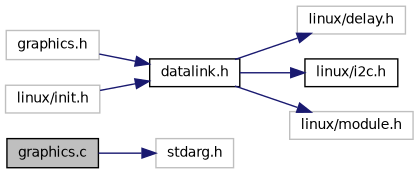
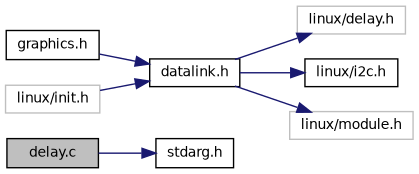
  digraph {
    rankdir=LR
    node [color=black fillcolor=white fontname=Helvetica fontsize=10 shape=record style=filled]
    edge [color=midnightblue fontname=Helvetica fontsize=10 labelfontname=Helvetica labelfontsize=10 style=solid]
-   n1 [fillcolor=grey75 fontcolor=black height=0.2 label="graphics.c" width=0.4]
-   n2 [color=grey75 height=0.2 label="stdarg.h" width=0.4]
-   n3 [color=grey75 height=0.2 label="graphics.h" width=0.4]
+   n1 [fillcolor=grey75 fontcolor=black height=0.2 label="delay.c" width=0.4]
+   n2 [height=0.2 label="stdarg.h" width=0.4]
+   n3 [height=0.2 label="graphics.h" width=0.4]
    n4 [height=0.2 label="datalink.h" width=0.4]
    n5 [color=grey75 height=0.2 label="linux/delay.h" width=0.4]
    n6 [height=0.2 label="linux/i2c.h" width=0.4]
    n7 [color=grey75 height=0.2 label="linux/module.h" width=0.4]
    n8 [color=grey75 height=0.2 label="linux/init.h" width=0.4]
    n1 -> n2
    n3 -> n4
    n4 -> n5
    n4 -> n6
    n4 -> n7
    n8 -> n4
  }
